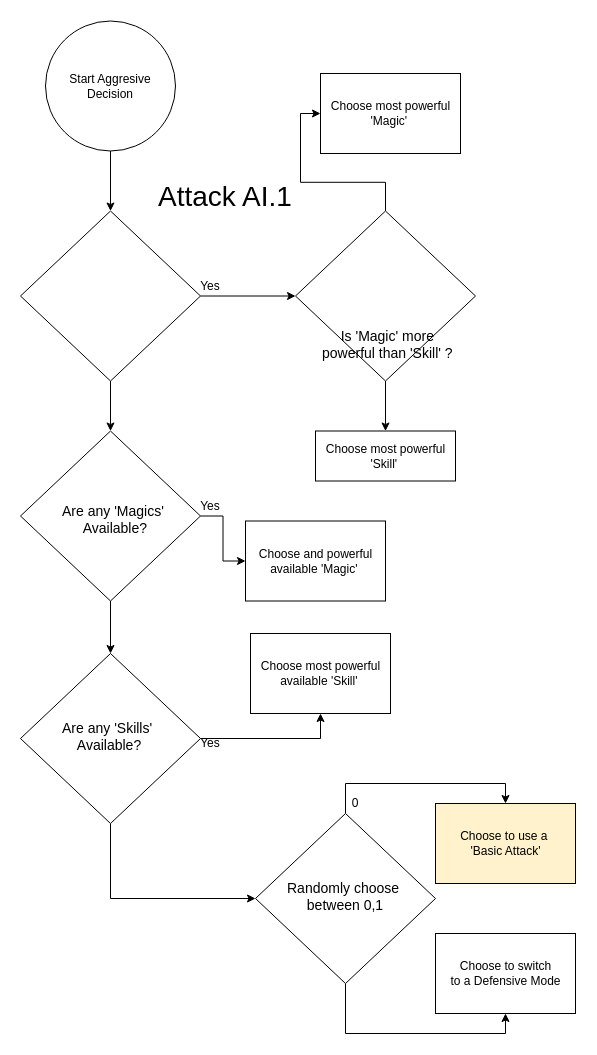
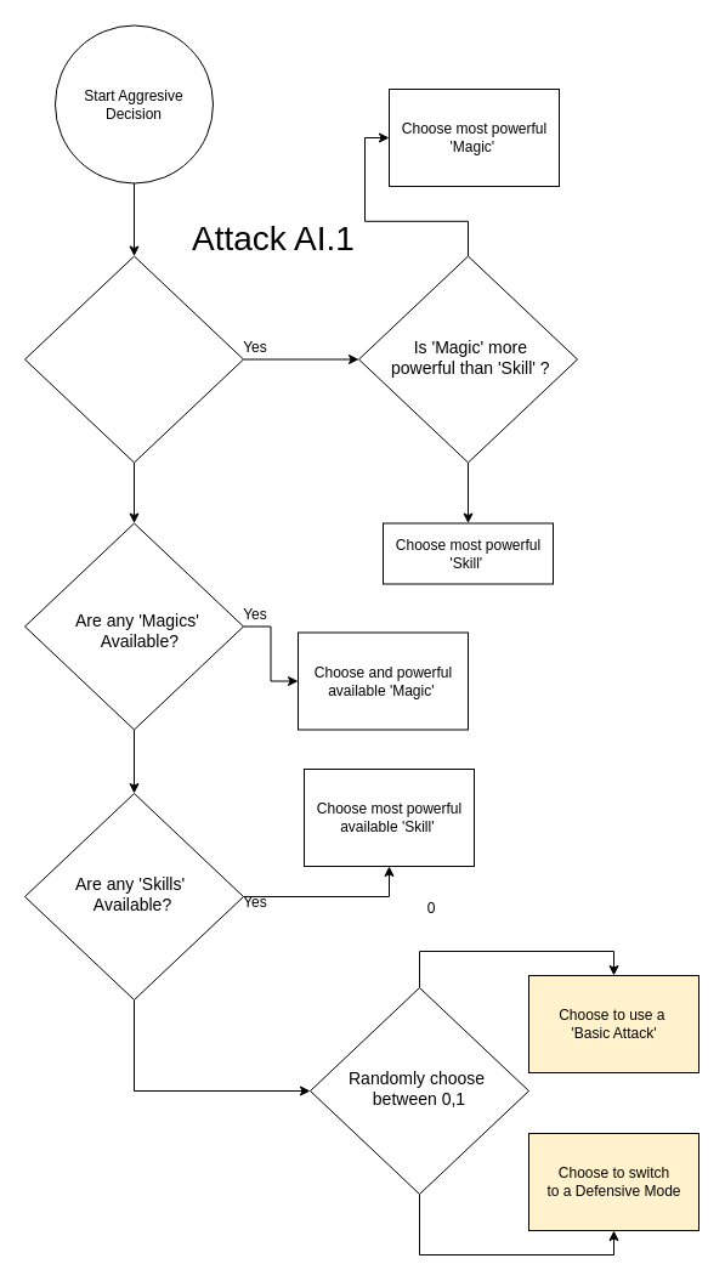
  <mxCell id="0" />
  <mxCell id="1" parent="0" />
  <mxCell id="2" style="edgeStyle=orthogonalEdgeStyle;rounded=0;orthogonalLoop=1;jettySize=auto;html=1;entryX=0;entryY=0.5;entryDx=0;entryDy=0;" parent="1" source="4" target="11" edge="1"><mxGeometry relative="1" as="geometry" /></mxCell>
  <mxCell id="3" style="edgeStyle=orthogonalEdgeStyle;rounded=0;orthogonalLoop=1;jettySize=auto;html=1;entryX=0.5;entryY=0;entryDx=0;entryDy=0;" parent="1" source="4" target="16" edge="1"><mxGeometry relative="1" as="geometry" /></mxCell>
  <mxCell id="4" value="" style="rhombus;whiteSpace=wrap;html=1;" parent="1" vertex="1"><mxGeometry x="20" y="210.5" width="180" height="170" as="geometry" /></mxCell>
  <mxCell id="5" style="edgeStyle=orthogonalEdgeStyle;rounded=0;orthogonalLoop=1;jettySize=auto;html=1;entryX=0.5;entryY=0;entryDx=0;entryDy=0;" parent="1" source="6" target="4" edge="1"><mxGeometry relative="1" as="geometry" /></mxCell>
  <mxCell id="6" value="" style="ellipse;whiteSpace=wrap;html=1;aspect=fixed;" parent="1" vertex="1"><mxGeometry x="45" y="20.5" width="130" height="130" as="geometry" /></mxCell>
  <mxCell id="7" value="Start Aggresive Decision" style="text;html=1;strokeColor=none;fillColor=none;align=center;verticalAlign=middle;whiteSpace=wrap;rounded=0;" parent="1" vertex="1"><mxGeometry x="50" y="38" width="120" height="95" as="geometry" /></mxCell>
  <mxCell id="8" value="Choose most powerful&lt;br&gt;'Magic'&amp;nbsp;&lt;br&gt;" style="html=1;" parent="1" vertex="1"><mxGeometry x="320" y="73" width="140" height="80" as="geometry" /></mxCell>
  <mxCell id="9" style="edgeStyle=orthogonalEdgeStyle;rounded=0;orthogonalLoop=1;jettySize=auto;html=1;entryX=0;entryY=0.5;entryDx=0;entryDy=0;" parent="1" source="11" target="8" edge="1"><mxGeometry relative="1" as="geometry" /></mxCell>
  <mxCell id="10" style="edgeStyle=orthogonalEdgeStyle;rounded=0;orthogonalLoop=1;jettySize=auto;html=1;entryX=0.5;entryY=0;entryDx=0;entryDy=0;" parent="1" source="11" target="13" edge="1"><mxGeometry relative="1" as="geometry" /></mxCell>
  <mxCell id="11" value="" style="rhombus;whiteSpace=wrap;html=1;" parent="1" vertex="1"><mxGeometry x="295" y="210.5" width="180" height="170" as="geometry" /></mxCell>
- <mxCell id="12" value="&lt;div style=&quot;text-align: center&quot;&gt;&lt;span style=&quot;font-size: 14px&quot;&gt;Is 'Magic' more&lt;/span&gt;&lt;/div&gt;&lt;div style=&quot;text-align: center&quot;&gt;&lt;span style=&quot;font-size: 14px&quot;&gt;powerful than 'Skill' ?&lt;/span&gt;&lt;/div&gt;" style="text;html=1;" parent="1" vertex="1"><mxGeometry x="320" y="320.5" width="130" height="50" as="geometry" /></mxCell>
+ <mxCell id="12" value="&lt;div style=&quot;text-align: center&quot;&gt;&lt;span style=&quot;font-size: 14px&quot;&gt;Is 'Magic' more&lt;/span&gt;&lt;/div&gt;&lt;div style=&quot;text-align: center&quot;&gt;&lt;span style=&quot;font-size: 14px&quot;&gt;powerful than 'Skill' ?&lt;/span&gt;&lt;/div&gt;" style="text;html=1;" parent="1" vertex="1"><mxGeometry x="320" y="270.5" width="130" height="50" as="geometry" /></mxCell>
  <mxCell id="13" value="Choose most powerful&lt;br&gt;'Skill'&amp;nbsp;&lt;br&gt;" style="html=1;" parent="1" vertex="1"><mxGeometry x="315" y="430.5" width="140" height="50" as="geometry" /></mxCell>
  <mxCell id="14" value="Yes" style="text;html=1;strokeColor=none;fillColor=none;align=center;verticalAlign=middle;whiteSpace=wrap;rounded=0;" parent="1" vertex="1"><mxGeometry x="190" y="275.5" width="40" height="20" as="geometry" /></mxCell>
  <mxCell id="15" style="edgeStyle=orthogonalEdgeStyle;rounded=0;orthogonalLoop=1;jettySize=auto;html=1;entryX=0.5;entryY=0;entryDx=0;entryDy=0;" edge="1" parent="1" source="16" target="23"><mxGeometry relative="1" as="geometry" /></mxCell>
  <mxCell id="16" value="" style="rhombus;whiteSpace=wrap;html=1;" parent="1" vertex="1"><mxGeometry x="20" y="430.5" width="180" height="170" as="geometry" /></mxCell>
  <mxCell id="17" style="edgeStyle=orthogonalEdgeStyle;rounded=0;orthogonalLoop=1;jettySize=auto;html=1;entryX=0;entryY=0.5;entryDx=0;entryDy=0;exitX=1;exitY=0.5;exitDx=0;exitDy=0;" parent="1" source="16" target="19" edge="1"><mxGeometry relative="1" as="geometry"><mxPoint x="200" y="555.5" as="sourcePoint" /></mxGeometry></mxCell>
  <mxCell id="18" value="&lt;div style=&quot;text-align: center&quot;&gt;&lt;span style=&quot;font-size: 14px&quot;&gt;Are any 'Magics'&amp;nbsp;&lt;/span&gt;&lt;/div&gt;&lt;div style=&quot;text-align: center&quot;&gt;&lt;span style=&quot;font-size: 14px&quot;&gt;Available?&lt;/span&gt;&lt;/div&gt;" style="text;html=1;" parent="1" vertex="1"><mxGeometry x="60" y="495.5" width="130" height="50" as="geometry" /></mxCell>
  <mxCell id="19" value="Choose and powerful&lt;br&gt;available 'Magic'&amp;nbsp;&lt;br&gt;" style="html=1;" parent="1" vertex="1"><mxGeometry x="245" y="520.5" width="140" height="80" as="geometry" /></mxCell>
  <mxCell id="20" value="Yes" style="text;html=1;strokeColor=none;fillColor=none;align=center;verticalAlign=middle;whiteSpace=wrap;rounded=0;" parent="1" vertex="1"><mxGeometry x="190" y="495.5" width="40" height="20" as="geometry" /></mxCell>
  <mxCell id="21" style="edgeStyle=orthogonalEdgeStyle;rounded=0;orthogonalLoop=1;jettySize=auto;html=1;entryX=0.5;entryY=1;entryDx=0;entryDy=0;" parent="1" source="23" target="25" edge="1"><mxGeometry relative="1" as="geometry" /></mxCell>
  <mxCell id="22" style="edgeStyle=orthogonalEdgeStyle;rounded=0;orthogonalLoop=1;jettySize=auto;html=1;entryX=0;entryY=0.5;entryDx=0;entryDy=0;" parent="1" source="23" target="29" edge="1"><mxGeometry relative="1" as="geometry"><Array as="points"><mxPoint x="110" y="898" /></Array></mxGeometry></mxCell>
  <mxCell id="23" value="" style="rhombus;whiteSpace=wrap;html=1;" parent="1" vertex="1"><mxGeometry x="20" y="653" width="180" height="170" as="geometry" /></mxCell>
  <mxCell id="24" value="&lt;div style=&quot;text-align: center&quot;&gt;&lt;span style=&quot;font-size: 14px&quot;&gt;Are any 'Skills'&amp;nbsp;&lt;/span&gt;&lt;/div&gt;&lt;div style=&quot;text-align: center&quot;&gt;&lt;span style=&quot;font-size: 14px&quot;&gt;Available?&lt;/span&gt;&lt;/div&gt;" style="text;html=1;" parent="1" vertex="1"><mxGeometry x="60" y="713" width="130" height="50" as="geometry" /></mxCell>
  <mxCell id="25" value="Choose most powerful&lt;br&gt;available 'Skill'&amp;nbsp;&lt;br&gt;" style="html=1;" parent="1" vertex="1"><mxGeometry x="250" y="633" width="140" height="80" as="geometry" /></mxCell>
  <mxCell id="26" value="Yes" style="text;html=1;strokeColor=none;fillColor=none;align=center;verticalAlign=middle;whiteSpace=wrap;rounded=0;" parent="1" vertex="1"><mxGeometry x="190" y="733" width="40" height="20" as="geometry" /></mxCell>
  <mxCell id="27" style="edgeStyle=orthogonalEdgeStyle;rounded=0;orthogonalLoop=1;jettySize=auto;html=1;entryX=0.5;entryY=1;entryDx=0;entryDy=0;" parent="1" source="29" target="32" edge="1"><mxGeometry relative="1" as="geometry"><Array as="points"><mxPoint x="345" y="1033" /><mxPoint x="505" y="1033" /></Array></mxGeometry></mxCell>
  <mxCell id="28" style="edgeStyle=orthogonalEdgeStyle;rounded=0;orthogonalLoop=1;jettySize=auto;html=1;entryX=0.5;entryY=0;entryDx=0;entryDy=0;" parent="1" source="29" target="31" edge="1"><mxGeometry relative="1" as="geometry"><Array as="points"><mxPoint x="345" y="783" /><mxPoint x="505" y="783" /></Array></mxGeometry></mxCell>
  <mxCell id="29" value="" style="rhombus;whiteSpace=wrap;html=1;" parent="1" vertex="1"><mxGeometry x="255" y="813" width="180" height="170" as="geometry" /></mxCell>
  <mxCell id="30" value="&lt;div style=&quot;text-align: center&quot;&gt;&lt;span style=&quot;font-size: 14px&quot;&gt;Randomly choose&amp;nbsp;&lt;/span&gt;&lt;/div&gt;&lt;div style=&quot;text-align: center&quot;&gt;&lt;span style=&quot;font-size: 14px&quot;&gt;between 0,1&lt;/span&gt;&lt;/div&gt;" style="text;html=1;" parent="1" vertex="1"><mxGeometry x="285" y="873" width="130" height="50" as="geometry" /></mxCell>
  <mxCell id="31" value="Choose to use a&amp;nbsp;&lt;br&gt;'Basic Attack'&lt;br&gt;" style="html=1;fillColor=#fff2cc;" parent="1" vertex="1"><mxGeometry x="435" y="803" width="140" height="80" as="geometry" /></mxCell>
- <mxCell id="32" value="Choose to switch&lt;br&gt;to a Defensive Mode&lt;br&gt;" style="html=1;" parent="1" vertex="1"><mxGeometry x="435" y="933" width="140" height="80" as="geometry" /></mxCell>
- <mxCell id="33" value="0" style="text;html=1;strokeColor=none;fillColor=none;align=center;verticalAlign=middle;whiteSpace=wrap;rounded=0;" parent="1" vertex="1"><mxGeometry x="335" y="793" width="40" height="20" as="geometry" /></mxCell>
+ <mxCell id="32" value="Choose to switch&lt;br&gt;to a Defensive Mode&lt;br&gt;" style="html=1;fillColor=#fff2cc;" parent="1" vertex="1"><mxGeometry x="435" y="933" width="140" height="80" as="geometry" /></mxCell>
+ <mxCell id="33" value="0" style="text;html=1;strokeColor=none;fillColor=none;align=center;verticalAlign=middle;whiteSpace=wrap;rounded=0;" parent="1" vertex="1"><mxGeometry x="335" y="738" width="40" height="20" as="geometry" /></mxCell>
  <mxCell id="34" value="&lt;font style=&quot;font-size: 28px&quot;&gt;Attack AI.1&lt;/font&gt;" style="text;html=1;strokeColor=none;fillColor=none;align=center;verticalAlign=middle;whiteSpace=wrap;rounded=0;" parent="1" vertex="1"><mxGeometry x="125" y="150.5" width="200" height="90" as="geometry" /></mxCell>
